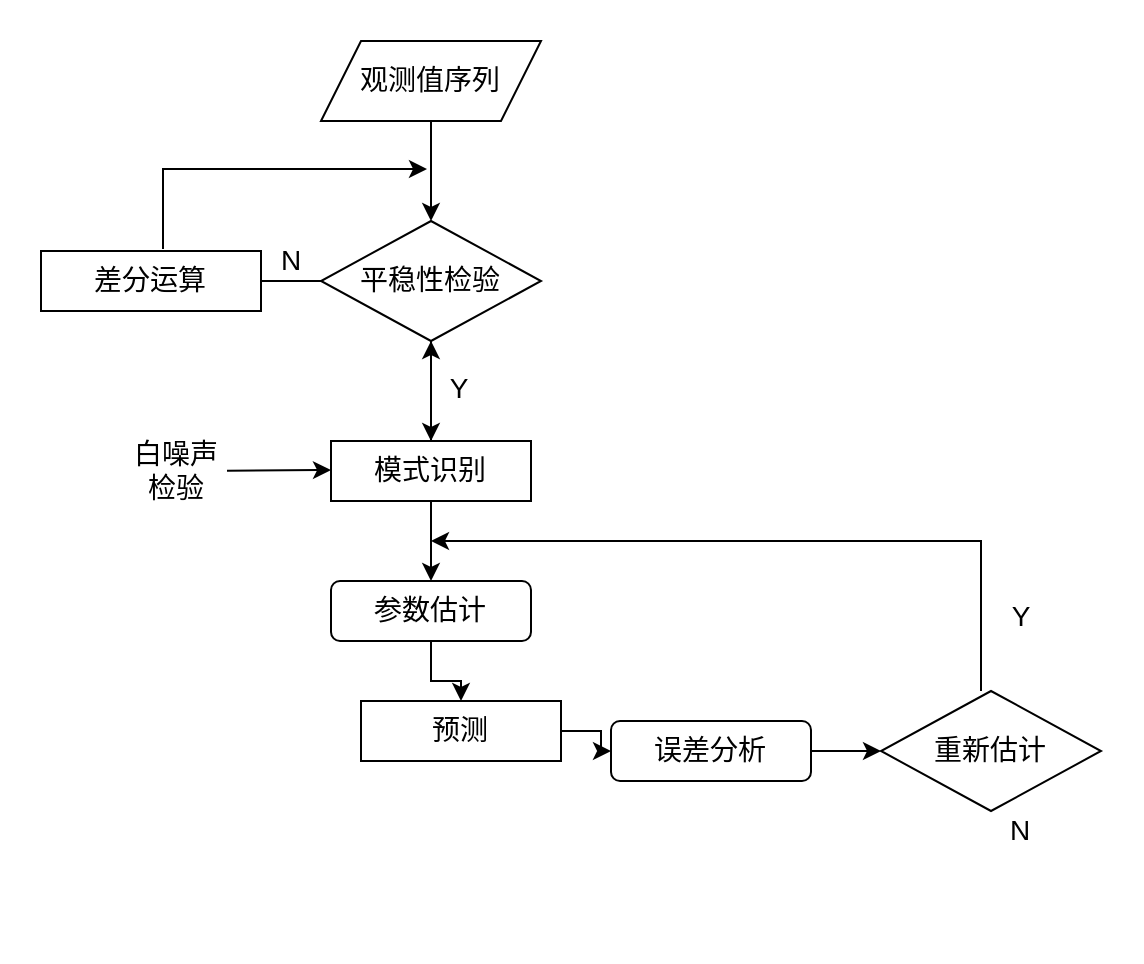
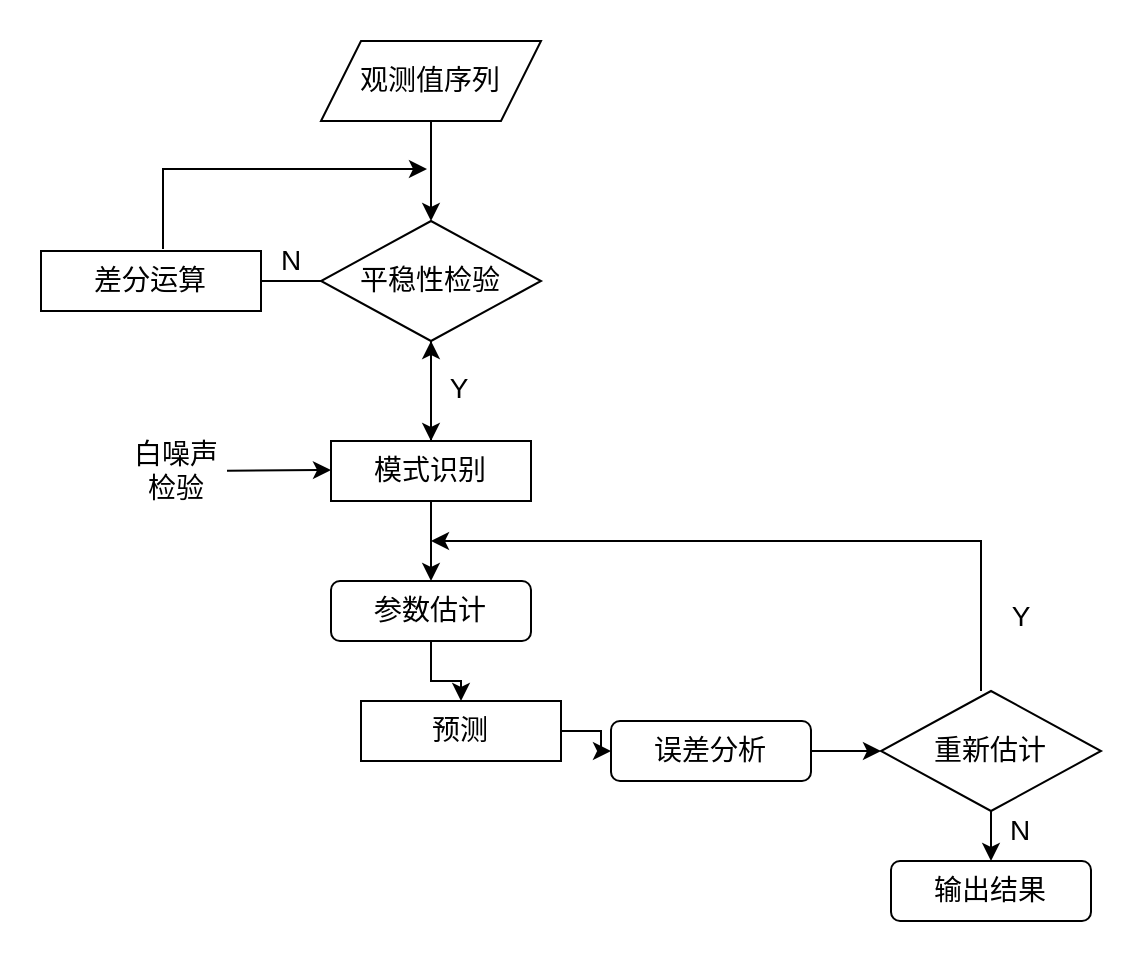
  <mxCell id="0" />
  <mxCell id="1" parent="0" />
  <mxCell id="2" value="" style="edgeStyle=orthogonalEdgeStyle;rounded=0;orthogonalLoop=1;jettySize=auto;html=1;fontSize=14;" edge="1" parent="1" source="3" target="6"><mxGeometry relative="1" as="geometry" /></mxCell>
  <mxCell id="3" value="观测值序列" style="shape=parallelogram;perimeter=parallelogramPerimeter;whiteSpace=wrap;html=1;fixedSize=1;fontSize=14;" vertex="1" parent="1"><mxGeometry x="160" y="20" width="110" height="40" as="geometry" /></mxCell>
  <mxCell id="4" value="" style="edgeStyle=orthogonalEdgeStyle;rounded=0;orthogonalLoop=1;jettySize=auto;html=1;fontSize=14;" edge="1" parent="1" source="6" target="9"><mxGeometry relative="1" as="geometry" /></mxCell>
  <mxCell id="5" value="" style="edgeStyle=orthogonalEdgeStyle;rounded=0;orthogonalLoop=1;jettySize=auto;html=1;fontSize=14;endArrow=none;" edge="1" parent="1" source="6" target="21"><mxGeometry relative="1" as="geometry" /></mxCell>
  <mxCell id="6" value="平稳性检验" style="rhombus;whiteSpace=wrap;html=1;fontSize=14;" vertex="1" parent="1"><mxGeometry x="160" y="110" width="110" height="60" as="geometry" /></mxCell>
  <mxCell id="7" value="" style="edgeStyle=orthogonalEdgeStyle;rounded=0;orthogonalLoop=1;jettySize=auto;html=1;fontSize=14;" edge="1" parent="1" source="9" target="11"><mxGeometry relative="1" as="geometry" /></mxCell>
  <mxCell id="8" value="" style="edgeStyle=orthogonalEdgeStyle;rounded=0;orthogonalLoop=1;jettySize=auto;html=1;fontSize=14;" edge="1" parent="1" source="9" target="6"><mxGeometry relative="1" as="geometry" /></mxCell>
  <mxCell id="9" value="模式识别" style="whiteSpace=wrap;html=1;fontSize=14;" vertex="1" parent="1"><mxGeometry x="165" y="220" width="100" height="30" as="geometry" /></mxCell>
  <mxCell id="10" value="" style="edgeStyle=orthogonalEdgeStyle;rounded=0;orthogonalLoop=1;jettySize=auto;html=1;fontSize=14;" edge="1" parent="1" source="11" target="13"><mxGeometry relative="1" as="geometry" /></mxCell>
  <mxCell id="11" value="参数估计" style="whiteSpace=wrap;html=1;fontSize=14;rounded=1;" vertex="1" parent="1"><mxGeometry x="165" y="290" width="100" height="30" as="geometry" /></mxCell>
  <mxCell id="12" value="" style="edgeStyle=orthogonalEdgeStyle;rounded=0;orthogonalLoop=1;jettySize=auto;html=1;fontSize=14;" edge="1" parent="1" source="13" target="15"><mxGeometry relative="1" as="geometry" /></mxCell>
  <mxCell id="13" value="预测" style="whiteSpace=wrap;html=1;fontSize=14;" vertex="1" parent="1"><mxGeometry x="180" y="350" width="100" height="30" as="geometry" /></mxCell>
  <mxCell id="14" value="" style="edgeStyle=orthogonalEdgeStyle;rounded=0;orthogonalLoop=1;jettySize=auto;html=1;fontSize=14;" edge="1" parent="1" source="15" target="18"><mxGeometry relative="1" as="geometry" /></mxCell>
  <mxCell id="15" value="误差分析" style="whiteSpace=wrap;html=1;fontSize=14;rounded=1;" vertex="1" parent="1"><mxGeometry x="305" y="360" width="100" height="30" as="geometry" /></mxCell>
+ <mxCell id="16" value="" style="edgeStyle=orthogonalEdgeStyle;rounded=0;orthogonalLoop=1;jettySize=auto;html=1;fontSize=14;" edge="1" parent="1" source="18" target="19"><mxGeometry relative="1" as="geometry" /></mxCell>
  <mxCell id="17" style="edgeStyle=orthogonalEdgeStyle;rounded=0;orthogonalLoop=1;jettySize=auto;html=1;fontSize=14;" edge="1" parent="1"><mxGeometry relative="1" as="geometry"><mxPoint x="215" y="270" as="targetPoint" /><mxPoint x="490" y="345" as="sourcePoint" /><Array as="points"><mxPoint x="490" y="270" /><mxPoint x="215" y="270" /></Array></mxGeometry></mxCell>
  <mxCell id="18" value="重新估计" style="rhombus;whiteSpace=wrap;html=1;fontSize=14;" vertex="1" parent="1"><mxGeometry x="440" y="345" width="110" height="60" as="geometry" /></mxCell>
+ <mxCell id="19" value="输出结果" style="rounded=1;whiteSpace=wrap;html=1;fontSize=14;" vertex="1" parent="1"><mxGeometry x="445" y="430" width="100" height="30" as="geometry" /></mxCell>
  <mxCell id="20" style="edgeStyle=orthogonalEdgeStyle;rounded=0;orthogonalLoop=1;jettySize=auto;html=1;fontSize=14;" edge="1" parent="1"><mxGeometry relative="1" as="geometry"><mxPoint x="213" y="84" as="targetPoint" /><mxPoint x="81" y="124" as="sourcePoint" /><Array as="points"><mxPoint x="81" y="114" /><mxPoint x="81" y="84" /></Array></mxGeometry></mxCell>
  <mxCell id="21" value="差分运算" style="whiteSpace=wrap;html=1;fontSize=14;" vertex="1" parent="1"><mxGeometry x="20" y="125" width="110" height="30" as="geometry" /></mxCell>
  <mxCell id="22" value="N" style="text;html=1;align=center;verticalAlign=middle;resizable=0;points=[];autosize=1;fontSize=14;" vertex="1" parent="1"><mxGeometry x="130" y="120" width="30" height="20" as="geometry" /></mxCell>
  <mxCell id="23" value="Y" style="text;html=1;align=center;verticalAlign=middle;resizable=0;points=[];autosize=1;fontSize=14;" vertex="1" parent="1"><mxGeometry x="219" y="184" width="20" height="20" as="geometry" /></mxCell>
  <mxCell id="24" value="N" style="text;html=1;strokeColor=none;fillColor=none;align=center;verticalAlign=middle;whiteSpace=wrap;rounded=0;fontSize=14;" vertex="1" parent="1"><mxGeometry x="490" y="405" width="40" height="20" as="geometry" /></mxCell>
  <mxCell id="25" value="Y" style="text;html=1;align=center;verticalAlign=middle;resizable=0;points=[];autosize=1;fontSize=14;" vertex="1" parent="1"><mxGeometry x="500" y="298" width="20" height="20" as="geometry" /></mxCell>
  <mxCell id="26" value="" style="endArrow=classic;html=1;fontSize=14;" edge="1" parent="1" source="27"><mxGeometry width="50" height="50" relative="1" as="geometry"><mxPoint x="80" y="235" as="sourcePoint" /><mxPoint x="165" y="234.5" as="targetPoint" /></mxGeometry></mxCell>
  <mxCell id="27" value="白噪声检验" style="text;html=1;strokeColor=none;fillColor=none;align=center;verticalAlign=middle;whiteSpace=wrap;rounded=0;fontSize=14;" vertex="1" parent="1"><mxGeometry x="63" y="225" width="50" height="20" as="geometry" /></mxCell>
